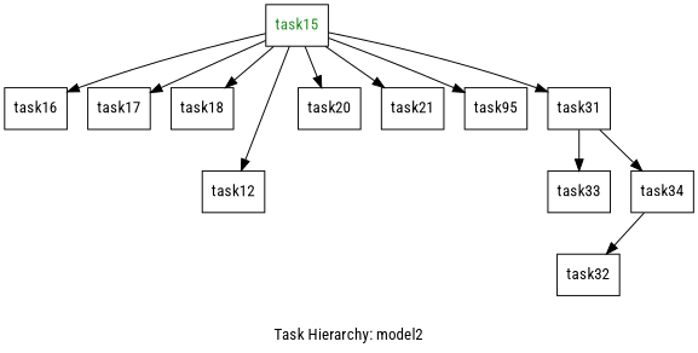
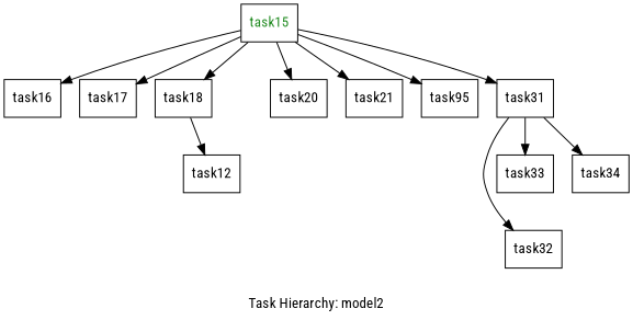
  digraph {
    fontname="Roboto Condensed"
    label="Task Hierarchy: model2"
    node [fontname="Roboto Condensed" shape=box]
    edge [fontname="Roboto Condensed"]
    task15 [fontcolor=forestgreen]
    task16
    task17
    task18
    n5 [label=task12]
    task20
    task21
    task95
    task31
    task32
    task33
    task34
    task15 -> task16
    task15 -> task17
    task15 -> task18
-   task15 -> n5
+   task18 -> n5
    task15 -> task20
    task15 -> task21
    task15 -> task95
    task15 -> task31
-   task34 -> task32
+   task31 -> task32
    task31 -> task33
    task31 -> task34
  }
